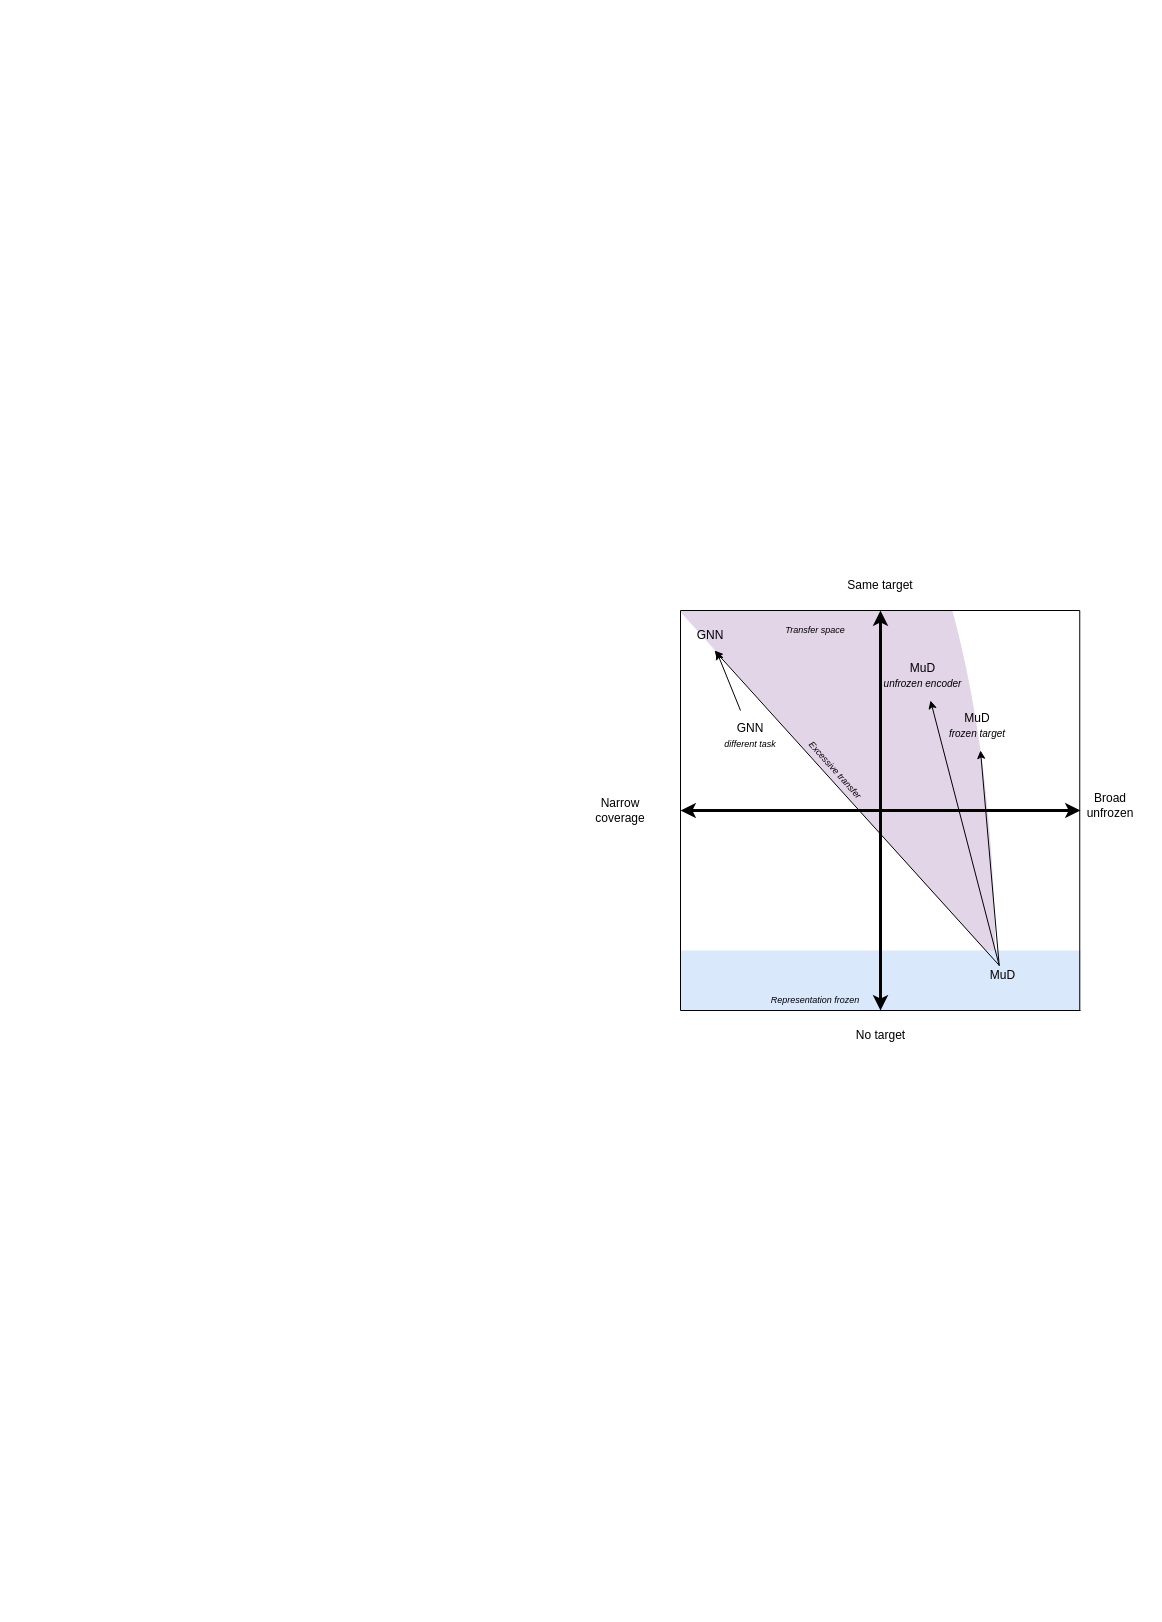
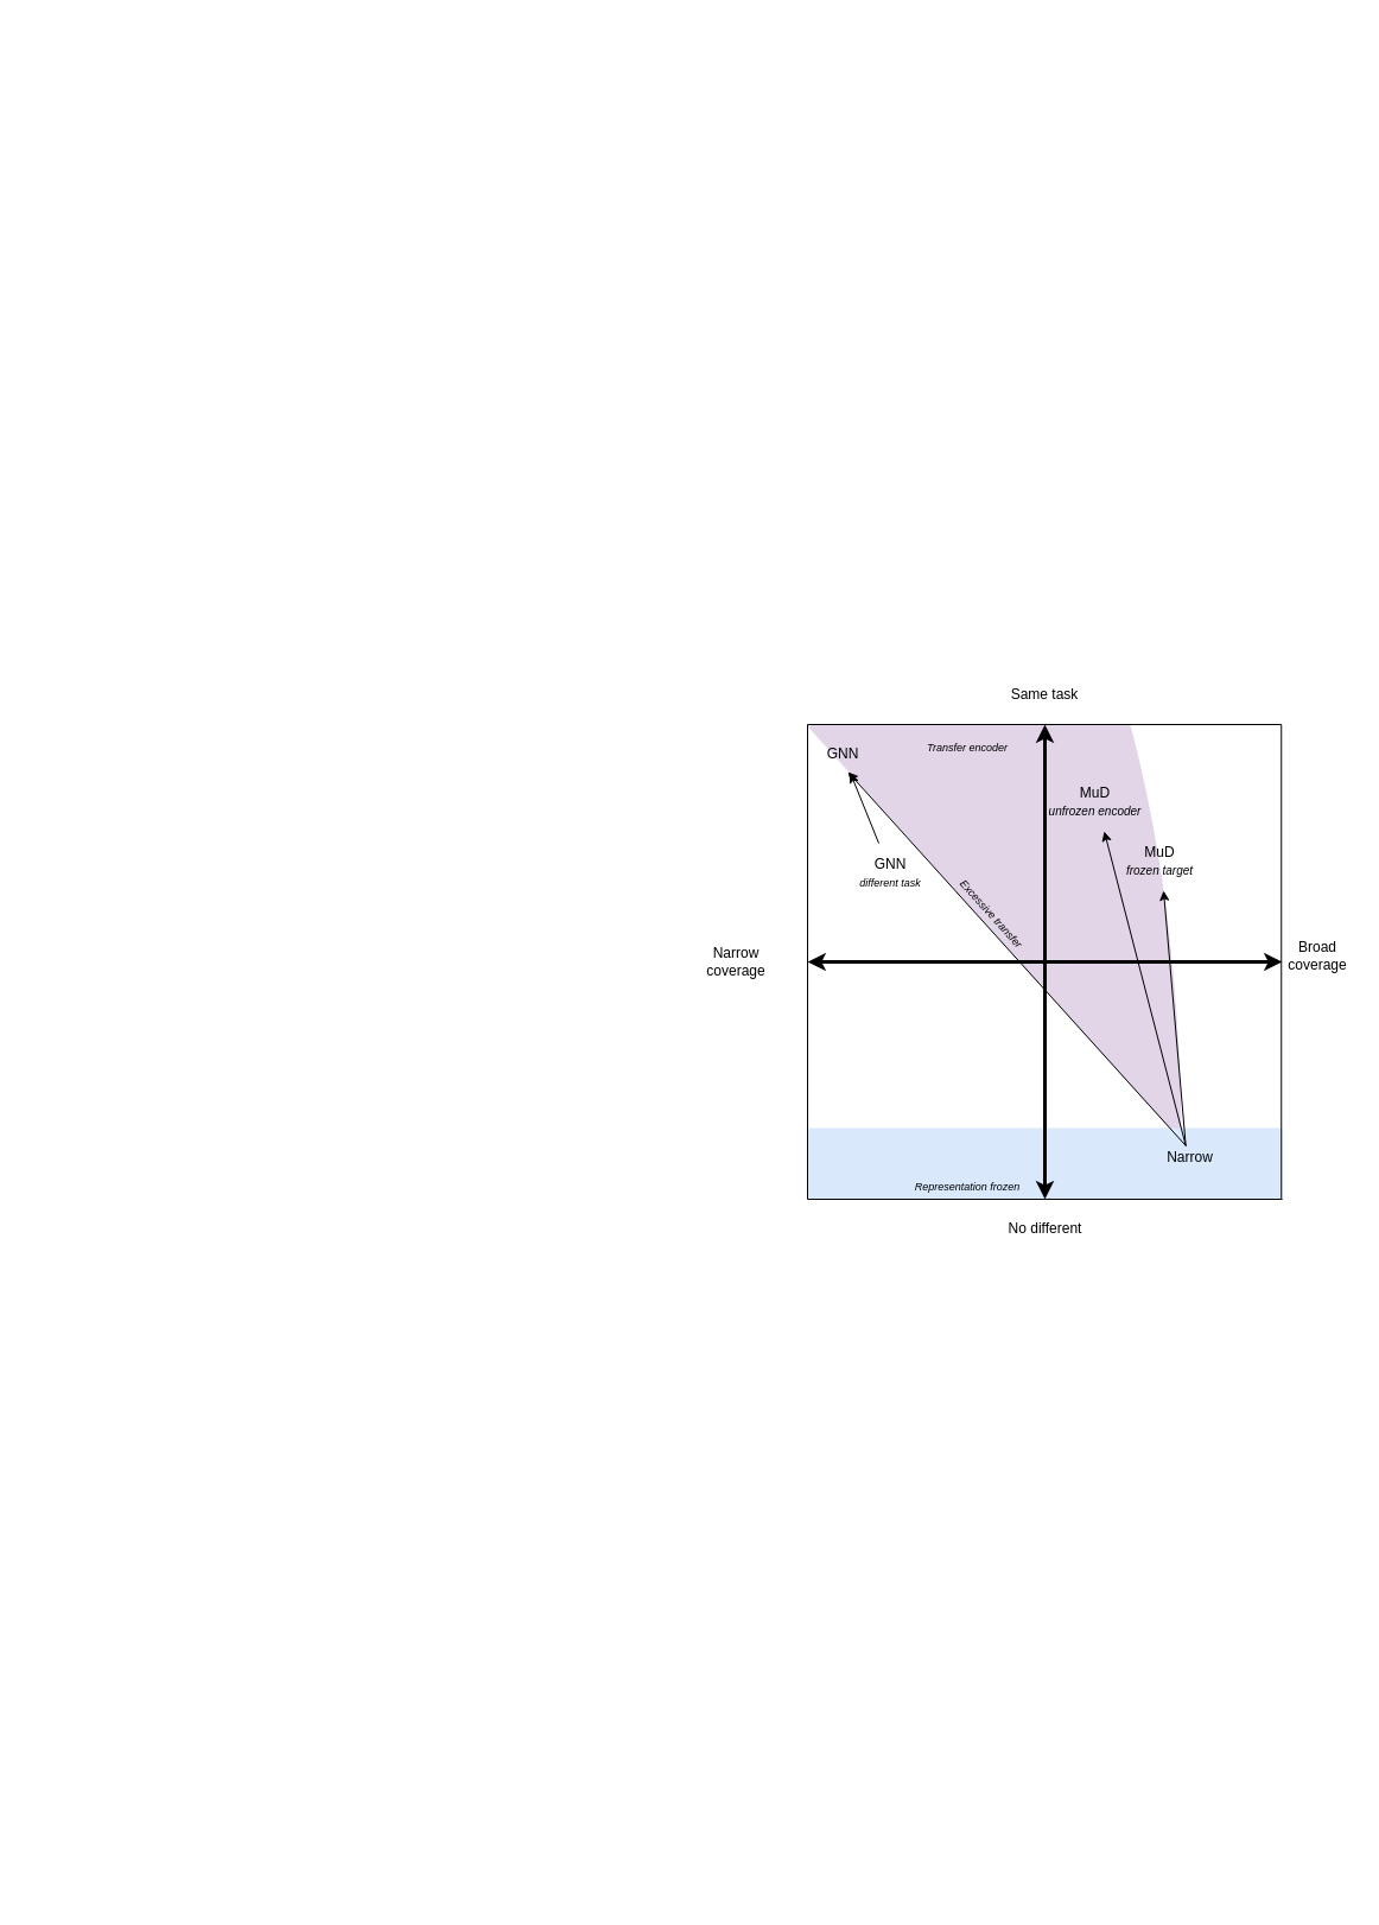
  <mxCell id="0" />
  <mxCell id="1" parent="0" />
  <mxCell id="2" value="" style="ellipse;whiteSpace=wrap;html=1;fontSize=9;fillColor=#e1d5e7;strokeColor=none;" vertex="1" parent="1"><mxGeometry x="580" y="380" width="415" height="1180" as="geometry" /></mxCell>
  <mxCell id="3" value="" style="rounded=0;whiteSpace=wrap;html=1;fontSize=9;strokeColor=none;" vertex="1" parent="1"><mxGeometry x="420" y="1010" width="660" height="590" as="geometry" /></mxCell>
  <mxCell id="4" value="" style="rounded=0;whiteSpace=wrap;html=1;fontSize=9;strokeColor=none;rotation=48;" vertex="1" parent="1"><mxGeometry x="310" y="713" width="660" height="590" as="geometry" /></mxCell>
  <mxCell id="5" value="" style="rounded=0;whiteSpace=wrap;html=1;fillColor=#dae8fc;strokeColor=none;" vertex="1" parent="1"><mxGeometry x="680" y="950" width="400" height="60" as="geometry" /></mxCell>
  <mxCell id="6" value="" style="rounded=0;whiteSpace=wrap;html=1;fontSize=9;strokeColor=none;" vertex="1" parent="1"><mxGeometry x="20" y="510" width="660" height="590" as="geometry" /></mxCell>
  <mxCell id="7" value="" style="rounded=0;whiteSpace=wrap;html=1;fontSize=9;strokeColor=none;" vertex="1" parent="1"><mxGeometry x="450" y="20" width="660" height="590" as="geometry" /></mxCell>
  <mxCell id="8" value="" style="endArrow=classic;startArrow=classic;html=1;rounded=0;strokeWidth=3;" edge="1" parent="1"><mxGeometry width="50" height="50" relative="1" as="geometry"><mxPoint x="880" y="1010" as="sourcePoint" /><mxPoint x="880" as="targetPoint" y="610" /></mxGeometry></mxCell>
  <mxCell id="9" value="" style="endArrow=classic;startArrow=classic;html=1;rounded=0;strokeWidth=3;" edge="1" parent="1"><mxGeometry width="50" height="50" relative="1" as="geometry"><mxPoint x="680" y="810" as="sourcePoint" /><mxPoint x="1080" y="810" as="targetPoint" /></mxGeometry></mxCell>
- <mxCell id="10" value="Broad unfrozen" style="text;html=1;strokeColor=none;fillColor=none;align=center;verticalAlign=middle;whiteSpace=wrap;rounded=0;" vertex="1" parent="1"><mxGeometry x="1080" y="790" width="60" height="30" as="geometry" /></mxCell>
+ <mxCell id="10" value="Broad coverage" style="text;html=1;strokeColor=none;fillColor=none;align=center;verticalAlign=middle;whiteSpace=wrap;rounded=0;" vertex="1" parent="1"><mxGeometry x="1080" y="790" width="60" height="30" as="geometry" /></mxCell>
  <mxCell id="11" value="Narrow coverage" style="text;html=1;strokeColor=none;fillColor=none;align=center;verticalAlign=middle;whiteSpace=wrap;rounded=0;" vertex="1" parent="1"><mxGeometry x="590" y="795" width="60" height="30" as="geometry" /></mxCell>
- <mxCell id="12" value="Same target" style="text;html=1;strokeColor=none;fillColor=none;align=center;verticalAlign=middle;whiteSpace=wrap;rounded=0;" vertex="1" parent="1"><mxGeometry x="835" y="570" width="90" height="30" as="geometry" /></mxCell>
- <mxCell id="13" value="No target" style="text;html=1;strokeColor=none;fillColor=none;align=center;verticalAlign=middle;whiteSpace=wrap;rounded=0;" vertex="1" parent="1"><mxGeometry x="807.5" y="1020" width="145" height="30" as="geometry" /></mxCell>
+ <mxCell id="12" value="Same task" style="text;html=1;strokeColor=none;fillColor=none;align=center;verticalAlign=middle;whiteSpace=wrap;rounded=0;" vertex="1" parent="1"><mxGeometry x="835" y="570" width="90" height="30" as="geometry" /></mxCell>
+ <mxCell id="13" value="No different" style="text;html=1;strokeColor=none;fillColor=none;align=center;verticalAlign=middle;whiteSpace=wrap;rounded=0;" vertex="1" parent="1"><mxGeometry x="807.5" y="1020" width="145" height="30" as="geometry" /></mxCell>
  <mxCell id="14" style="rounded=0;orthogonalLoop=1;jettySize=auto;html=1;strokeWidth=1;fontSize=9;endArrow=classic;endFill=1;exitX=0.002;exitY=0.004;exitDx=0;exitDy=0;exitPerimeter=0;" edge="1" parent="1"><mxGeometry relative="1" as="geometry"><mxPoint x="998.315" y="964.439" as="sourcePoint" /><mxPoint x="714" y="650" as="targetPoint" /></mxGeometry></mxCell>
- <mxCell id="15" value="MuD" style="text;html=1;strokeColor=none;fillColor=none;align=center;verticalAlign=middle;whiteSpace=wrap;rounded=0;" vertex="1" parent="1"><mxGeometry x="970" y="960" width="65" height="30" as="geometry" /></mxCell>
+ <mxCell id="15" value="Narrow" style="text;html=1;strokeColor=none;fillColor=none;align=center;verticalAlign=middle;whiteSpace=wrap;rounded=0;" vertex="1" parent="1"><mxGeometry x="970" y="960" width="65" height="30" as="geometry" /></mxCell>
  <mxCell id="16" value="" style="endArrow=none;html=1;rounded=0;strokeWidth=1;" edge="1" parent="1"><mxGeometry width="50" height="50" relative="1" as="geometry"><mxPoint x="680" y="1010" as="sourcePoint" /><mxPoint x="680" as="targetPoint" y="610" /></mxGeometry></mxCell>
  <mxCell id="17" value="" style="endArrow=none;html=1;rounded=0;strokeWidth=1;" edge="1" parent="1"><mxGeometry width="50" height="50" relative="1" as="geometry"><mxPoint x="1079.26" y="1010" as="sourcePoint" /><mxPoint x="1079.26" as="targetPoint" y="610" /></mxGeometry></mxCell>
  <mxCell id="18" value="" style="endArrow=none;html=1;rounded=0;strokeWidth=1;" edge="1" parent="1"><mxGeometry width="50" height="50" relative="1" as="geometry"><mxPoint x="680" as="sourcePoint" y="610" /><mxPoint x="1079.26" as="targetPoint" y="610" /></mxGeometry></mxCell>
  <mxCell id="19" value="" style="endArrow=none;html=1;rounded=0;strokeWidth=1;" edge="1" parent="1"><mxGeometry width="50" height="50" relative="1" as="geometry"><mxPoint x="680" y="1010" as="sourcePoint" /><mxPoint x="1080" y="1010" as="targetPoint" /></mxGeometry></mxCell>
  <mxCell id="20" value="GNN" style="text;html=1;strokeColor=none;fillColor=none;align=center;verticalAlign=middle;whiteSpace=wrap;rounded=0;" vertex="1" parent="1"><mxGeometry x="680" y="620" width="60" height="30" as="geometry" /></mxCell>
  <mxCell id="21" value="Representation frozen" style="text;html=1;strokeColor=none;fillColor=none;align=center;verticalAlign=middle;whiteSpace=wrap;rounded=0;fontStyle=2;fontSize=9;" vertex="1" parent="1"><mxGeometry x="760" y="990" width="110" height="20" as="geometry" /></mxCell>
  <mxCell id="22" value="Excessive transfer" style="text;html=1;strokeColor=none;fillColor=none;align=center;verticalAlign=middle;whiteSpace=wrap;rounded=0;fontStyle=2;fontSize=9;rotation=48;" vertex="1" parent="1"><mxGeometry x="780" y="760" width="110" height="20" as="geometry" /></mxCell>
  <mxCell id="23" value="GNN&lt;br&gt;&lt;font style=&quot;font-size: 9px;&quot;&gt;&lt;i&gt;different task&lt;/i&gt;&lt;/font&gt;" style="text;html=1;strokeColor=none;fillColor=none;align=center;verticalAlign=middle;whiteSpace=wrap;rounded=0;" vertex="1" parent="1"><mxGeometry x="710" y="720" width="80" height="30" as="geometry" /></mxCell>
  <mxCell id="24" value="" style="endArrow=classic;html=1;rounded=0;strokeWidth=1;fontSize=9;entryX=0.601;entryY=1.027;entryDx=0;entryDy=0;entryPerimeter=0;" edge="1" parent="1" target="20"><mxGeometry width="50" height="50" relative="1" as="geometry"><mxPoint x="740" y="710" as="sourcePoint" /><mxPoint x="720" y="660" as="targetPoint" /></mxGeometry></mxCell>
  <mxCell id="25" value="MuD&lt;br&gt;&lt;font size=&quot;1&quot;&gt;&lt;i&gt;unfrozen encoder&lt;/i&gt;&lt;/font&gt;" style="text;html=1;strokeColor=none;fillColor=none;align=center;verticalAlign=middle;whiteSpace=wrap;rounded=0;" vertex="1" parent="1"><mxGeometry x="880" y="660" width="85" height="30" as="geometry" /></mxCell>
  <mxCell id="26" value="MuD&lt;br&gt;&lt;font size=&quot;1&quot;&gt;&lt;i&gt;frozen target&lt;/i&gt;&lt;/font&gt;" style="text;html=1;strokeColor=none;fillColor=none;align=center;verticalAlign=middle;whiteSpace=wrap;rounded=0;" vertex="1" parent="1"><mxGeometry x="927.5" y="710" width="97.5" height="30" as="geometry" /></mxCell>
  <mxCell id="27" value="" style="endArrow=classic;html=1;rounded=0;strokeWidth=1;fontSize=9;exitX=0;exitY=0.002;exitDx=0;exitDy=0;exitPerimeter=0;" edge="1" parent="1"><mxGeometry width="50" height="50" relative="1" as="geometry"><mxPoint x="998.735" y="965.47" as="sourcePoint" /><mxPoint x="980" y="750" as="targetPoint" /></mxGeometry></mxCell>
- <mxCell id="28" value="Transfer space" style="text;html=1;strokeColor=none;fillColor=none;align=center;verticalAlign=middle;whiteSpace=wrap;rounded=0;fontStyle=2;fontSize=9;" vertex="1" parent="1"><mxGeometry x="760" y="620" width="110" height="20" as="geometry" /></mxCell>
+ <mxCell id="28" value="Transfer encoder" style="text;html=1;strokeColor=none;fillColor=none;align=center;verticalAlign=middle;whiteSpace=wrap;rounded=0;fontStyle=2;fontSize=9;" vertex="1" parent="1"><mxGeometry x="760" y="620" width="110" height="20" as="geometry" /></mxCell>
  <mxCell id="29" value="" style="endArrow=classic;html=1;rounded=0;strokeWidth=1;fontSize=9;exitX=0.001;exitY=0.004;exitDx=0;exitDy=0;exitPerimeter=0;" edge="1" parent="1"><mxGeometry width="50" height="50" relative="1" as="geometry"><mxPoint x="998.665" y="964.828" as="sourcePoint" /><mxPoint x="930" y="700" as="targetPoint" /></mxGeometry></mxCell>
